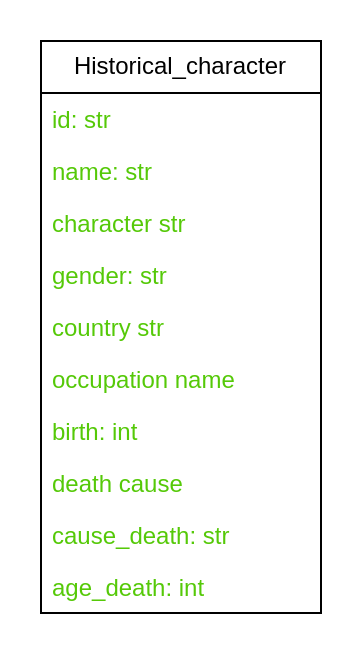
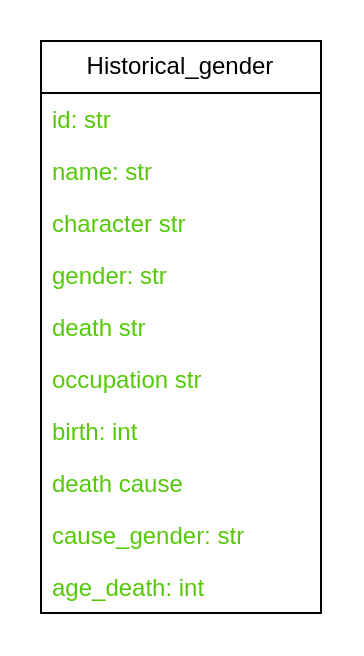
  <mxCell id="0" />
  <mxCell id="1" parent="0" />
- <mxCell id="2" value="Historical_character" style="swimlane;fontStyle=0;childLayout=stackLayout;horizontal=1;startSize=26;horizontalStack=0;resizeParent=1;resizeParentMax=0;resizeLast=0;collapsible=1;marginBottom=0;fontColor=default;whiteSpace=wrap;labelBackgroundColor=default;fillStyle=solid;" parent="1" vertex="1"><mxGeometry x="20" y="20" width="140" height="286" as="geometry" /></mxCell>
+ <mxCell id="2" value="Historical_gender" style="swimlane;fontStyle=0;childLayout=stackLayout;horizontal=1;startSize=26;horizontalStack=0;resizeParent=1;resizeParentMax=0;resizeLast=0;collapsible=1;marginBottom=0;fontColor=default;whiteSpace=wrap;labelBackgroundColor=default;fillStyle=solid;" parent="1" vertex="1"><mxGeometry x="20" y="20" width="140" height="286" as="geometry" /></mxCell>
  <mxCell id="3" value="id: str" style="text;fillColor=none;align=left;verticalAlign=top;spacingLeft=4;spacingRight=4;overflow=hidden;rotatable=0;points=[[0,0.5],[1,0.5]];portConstraint=eastwest;labelBackgroundColor=none;labelBorderColor=none;fontColor=#55c908;" parent="2" vertex="1"><mxGeometry y="26" width="140" height="26" as="geometry" /></mxCell>
  <mxCell id="4" value="name: str" style="text;strokeColor=none;fillColor=none;align=left;verticalAlign=top;spacingLeft=4;spacingRight=4;overflow=hidden;rotatable=0;points=[[0,0.5],[1,0.5]];portConstraint=eastwest;fontColor=#55C908;" parent="2" vertex="1"><mxGeometry y="52" width="140" height="26" as="geometry" /></mxCell>
  <mxCell id="5" value="character str" style="text;strokeColor=none;fillColor=none;align=left;verticalAlign=top;spacingLeft=4;spacingRight=4;overflow=hidden;rotatable=0;points=[[0,0.5],[1,0.5]];portConstraint=eastwest;fontColor=#55C908;" parent="2" vertex="1"><mxGeometry y="78" width="140" height="26" as="geometry" /></mxCell>
  <mxCell id="6" value="gender: str" style="text;strokeColor=none;fillColor=none;align=left;verticalAlign=top;spacingLeft=4;spacingRight=4;overflow=hidden;rotatable=0;points=[[0,0.5],[1,0.5]];portConstraint=eastwest;fontColor=#55C908;" parent="2" vertex="1"><mxGeometry y="104" width="140" height="26" as="geometry" /></mxCell>
- <mxCell id="7" value="country str" style="text;strokeColor=none;fillColor=none;align=left;verticalAlign=top;spacingLeft=4;spacingRight=4;overflow=hidden;rotatable=0;points=[[0,0.5],[1,0.5]];portConstraint=eastwest;fontColor=#55C908;" parent="2" vertex="1"><mxGeometry y="130" width="140" height="26" as="geometry" /></mxCell>
- <mxCell id="8" value="occupation name" style="text;strokeColor=none;fillColor=none;align=left;verticalAlign=top;spacingLeft=4;spacingRight=4;overflow=hidden;rotatable=0;points=[[0,0.5],[1,0.5]];portConstraint=eastwest;fontColor=#55C908;" parent="2" vertex="1"><mxGeometry y="156" width="140" height="26" as="geometry" /></mxCell>
+ <mxCell id="7" value="death str" style="text;strokeColor=none;fillColor=none;align=left;verticalAlign=top;spacingLeft=4;spacingRight=4;overflow=hidden;rotatable=0;points=[[0,0.5],[1,0.5]];portConstraint=eastwest;fontColor=#55C908;" parent="2" vertex="1"><mxGeometry y="130" width="140" height="26" as="geometry" /></mxCell>
+ <mxCell id="8" value="occupation str" style="text;strokeColor=none;fillColor=none;align=left;verticalAlign=top;spacingLeft=4;spacingRight=4;overflow=hidden;rotatable=0;points=[[0,0.5],[1,0.5]];portConstraint=eastwest;fontColor=#55C908;" parent="2" vertex="1"><mxGeometry y="156" width="140" height="26" as="geometry" /></mxCell>
  <mxCell id="9" value="birth: int" style="text;strokeColor=none;fillColor=none;align=left;verticalAlign=top;spacingLeft=4;spacingRight=4;overflow=hidden;rotatable=0;points=[[0,0.5],[1,0.5]];portConstraint=eastwest;fontColor=#55C908;" parent="2" vertex="1"><mxGeometry y="182" width="140" height="26" as="geometry" /></mxCell>
  <mxCell id="10" value="death cause" style="text;strokeColor=none;fillColor=none;align=left;verticalAlign=top;spacingLeft=4;spacingRight=4;overflow=hidden;rotatable=0;points=[[0,0.5],[1,0.5]];portConstraint=eastwest;fontColor=#55C908;" parent="2" vertex="1"><mxGeometry y="208" width="140" height="26" as="geometry" /></mxCell>
- <mxCell id="11" value="cause_death: str" style="text;strokeColor=none;fillColor=none;align=left;verticalAlign=top;spacingLeft=4;spacingRight=4;overflow=hidden;rotatable=0;points=[[0,0.5],[1,0.5]];portConstraint=eastwest;fontColor=#55C908;" parent="2" vertex="1"><mxGeometry y="234" width="140" height="26" as="geometry" /></mxCell>
+ <mxCell id="11" value="cause_gender: str" style="text;strokeColor=none;fillColor=none;align=left;verticalAlign=top;spacingLeft=4;spacingRight=4;overflow=hidden;rotatable=0;points=[[0,0.5],[1,0.5]];portConstraint=eastwest;fontColor=#55C908;" parent="2" vertex="1"><mxGeometry y="234" width="140" height="26" as="geometry" /></mxCell>
  <mxCell id="12" value="age_death: int" style="text;strokeColor=none;fillColor=none;align=left;verticalAlign=top;spacingLeft=4;spacingRight=4;overflow=hidden;rotatable=0;points=[[0,0.5],[1,0.5]];portConstraint=eastwest;fontColor=#55C908;" parent="2" vertex="1"><mxGeometry y="260" width="140" height="26" as="geometry" /></mxCell>
